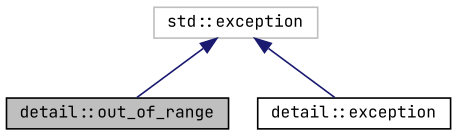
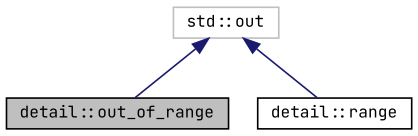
  digraph {
    fontname="JetBrains Mono"
    node [color=black fillcolor=white fontname="JetBrains Mono" fontsize=10 shape=record style=filled]
    edge [color=midnightblue dir=back fontname="JetBrains Mono" fontsize=10 labelfontname=Helvetica labelfontsize=10 style=solid]
    n1 [fillcolor=grey75 fontcolor=black height=0.2 label="detail::out_of_range" width=0.4]
-   n2 [height=0.2 label="detail::exception" width=0.4]
-   n3 [color=grey75 height=0.2 label="std::exception" width=0.4]
+   n2 [height=0.2 label="detail::range" width=0.4]
+   n3 [color=grey75 height=0.2 label="std::out" width=0.4]
    n3 -> n1
    n3 -> n2
  }
